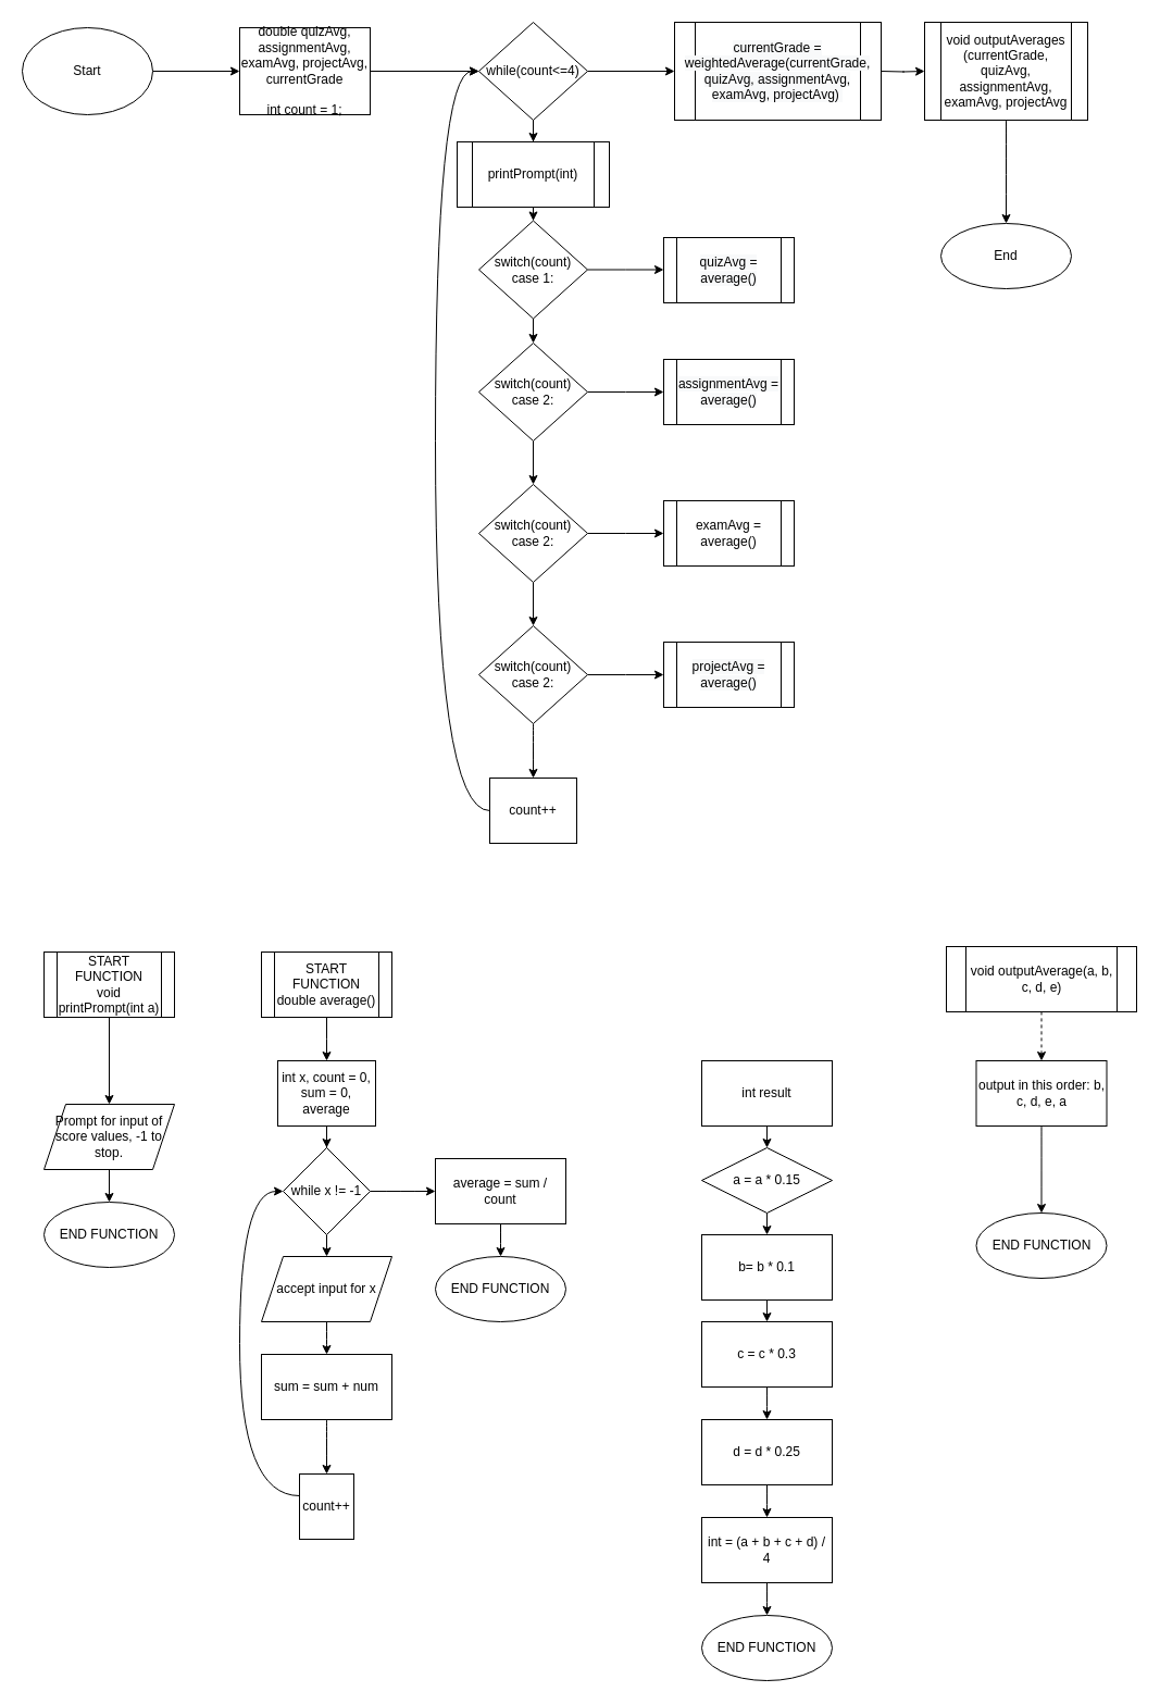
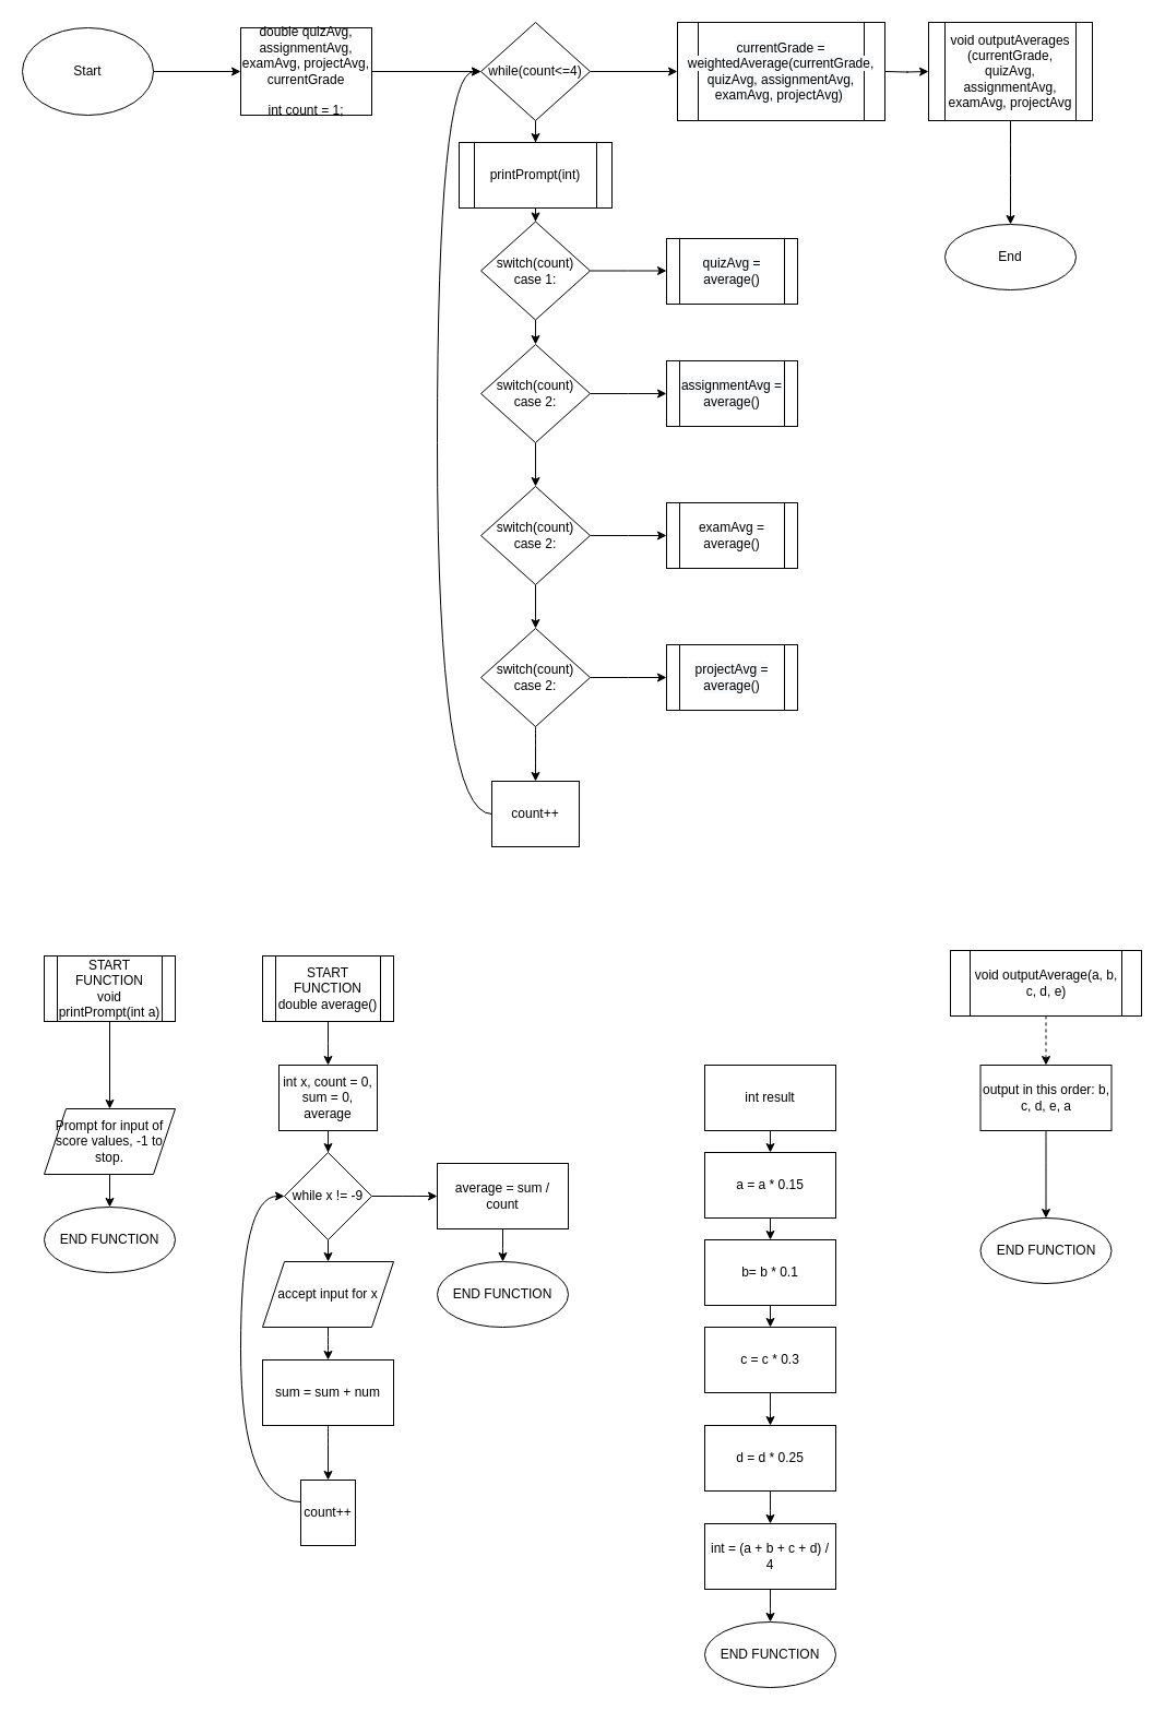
  <mxCell id="0" />
  <mxCell id="1" parent="0" />
  <mxCell id="2" value="" style="edgeStyle=orthogonalEdgeStyle;rounded=0;orthogonalLoop=1;jettySize=auto;html=1;" parent="1" source="3" target="11" edge="1"><mxGeometry relative="1" as="geometry" /></mxCell>
  <mxCell id="3" value="Start" style="ellipse;whiteSpace=wrap;html=1;" parent="1" vertex="1"><mxGeometry width="120" height="80" as="geometry" x="20" y="25" /></mxCell>
  <mxCell id="4" value="" style="edgeStyle=orthogonalEdgeStyle;curved=1;rounded=0;orthogonalLoop=1;jettySize=auto;html=1;" parent="1" source="5" target="17" edge="1"><mxGeometry relative="1" as="geometry" /></mxCell>
  <mxCell id="5" value="printPrompt(int)" style="shape=process;whiteSpace=wrap;html=1;backgroundOutline=1;" parent="1" vertex="1"><mxGeometry x="420" y="130" width="140" height="60" as="geometry" /></mxCell>
  <mxCell id="6" value="" style="edgeStyle=orthogonalEdgeStyle;rounded=0;orthogonalLoop=1;jettySize=auto;html=1;" parent="1" source="7" edge="1"><mxGeometry relative="1" as="geometry"><mxPoint x="300" y="975" as="targetPoint" /></mxGeometry></mxCell>
  <mxCell id="7" value="START FUNCTION&lt;br&gt;double average()" style="shape=process;whiteSpace=wrap;html=1;backgroundOutline=1;" parent="1" vertex="1"><mxGeometry x="240" y="875" width="120" height="60" as="geometry" /></mxCell>
  <mxCell id="8" value="" style="edgeStyle=orthogonalEdgeStyle;curved=1;rounded=0;orthogonalLoop=1;jettySize=auto;html=1;dashed=1;" parent="1" source="9" target="71" edge="1"><mxGeometry relative="1" as="geometry" /></mxCell>
  <mxCell id="9" value="void outputAverage(a, b, c, d, e)" style="shape=process;whiteSpace=wrap;html=1;backgroundOutline=1;" parent="1" vertex="1"><mxGeometry x="870" y="870" width="175" height="60" as="geometry" /></mxCell>
  <mxCell id="10" value="" style="edgeStyle=orthogonalEdgeStyle;rounded=0;orthogonalLoop=1;jettySize=auto;html=1;" parent="1" source="11" target="14" edge="1"><mxGeometry relative="1" as="geometry" /></mxCell>
  <mxCell id="11" value="double quizAvg, assignmentAvg, examAvg, projectAvg, currentGrade&lt;br&gt;&lt;br&gt;int count = 1;" style="whiteSpace=wrap;html=1;" parent="1" vertex="1"><mxGeometry x="220" width="120" height="80" as="geometry" y="25" /></mxCell>
  <mxCell id="12" value="" style="edgeStyle=orthogonalEdgeStyle;rounded=0;orthogonalLoop=1;jettySize=auto;html=1;entryX=0.5;entryY=0;entryDx=0;entryDy=0;" parent="1" source="14" target="5" edge="1"><mxGeometry relative="1" as="geometry"><mxPoint x="490" y="125" as="targetPoint" /><Array as="points" /></mxGeometry></mxCell>
  <mxCell id="13" value="" style="rounded=0;orthogonalLoop=1;jettySize=auto;html=1;" parent="1" source="14" edge="1"><mxGeometry relative="1" as="geometry"><mxPoint x="620" y="65" as="targetPoint" /></mxGeometry></mxCell>
  <mxCell id="14" value="while(count&amp;lt;=4)" style="rhombus;whiteSpace=wrap;html=1;" parent="1" vertex="1"><mxGeometry x="440" y="20" width="100" height="90" as="geometry" /></mxCell>
  <mxCell id="15" value="" style="edgeStyle=orthogonalEdgeStyle;rounded=0;orthogonalLoop=1;jettySize=auto;html=1;" parent="1" source="17" edge="1"><mxGeometry relative="1" as="geometry"><mxPoint x="610" y="247.5" as="targetPoint" /></mxGeometry></mxCell>
  <mxCell id="16" value="" style="edgeStyle=orthogonalEdgeStyle;rounded=0;orthogonalLoop=1;jettySize=auto;html=1;" parent="1" source="17" target="20" edge="1"><mxGeometry relative="1" as="geometry" /></mxCell>
  <mxCell id="17" value="switch(count)&lt;br&gt;case 1:" style="rhombus;whiteSpace=wrap;html=1;" parent="1" vertex="1"><mxGeometry x="440" y="202.5" width="100" height="90" as="geometry" /></mxCell>
  <mxCell id="18" value="" style="edgeStyle=orthogonalEdgeStyle;rounded=0;orthogonalLoop=1;jettySize=auto;html=1;" parent="1" source="20" edge="1"><mxGeometry relative="1" as="geometry"><mxPoint x="610" y="360" as="targetPoint" /></mxGeometry></mxCell>
  <mxCell id="19" value="" style="edgeStyle=orthogonalEdgeStyle;rounded=0;orthogonalLoop=1;jettySize=auto;html=1;" parent="1" source="20" target="23" edge="1"><mxGeometry relative="1" as="geometry" /></mxCell>
  <mxCell id="20" value="switch(count)&lt;br&gt;case 2:" style="rhombus;whiteSpace=wrap;html=1;" parent="1" vertex="1"><mxGeometry x="440" y="315" width="100" height="90" as="geometry" /></mxCell>
  <mxCell id="21" value="" style="edgeStyle=orthogonalEdgeStyle;rounded=0;orthogonalLoop=1;jettySize=auto;html=1;" parent="1" source="23" edge="1"><mxGeometry relative="1" as="geometry"><mxPoint x="610" y="490" as="targetPoint" /></mxGeometry></mxCell>
  <mxCell id="22" value="" style="edgeStyle=orthogonalEdgeStyle;rounded=0;orthogonalLoop=1;jettySize=auto;html=1;" parent="1" source="23" target="26" edge="1"><mxGeometry relative="1" as="geometry" /></mxCell>
  <mxCell id="23" value="switch(count)&lt;br&gt;case 2:" style="rhombus;whiteSpace=wrap;html=1;" parent="1" vertex="1"><mxGeometry x="440" y="445" width="100" height="90" as="geometry" /></mxCell>
  <mxCell id="24" value="" style="edgeStyle=orthogonalEdgeStyle;rounded=0;orthogonalLoop=1;jettySize=auto;html=1;" parent="1" source="26" edge="1"><mxGeometry relative="1" as="geometry"><mxPoint x="610" y="620" as="targetPoint" /></mxGeometry></mxCell>
  <mxCell id="25" value="" style="edgeStyle=orthogonalEdgeStyle;rounded=0;orthogonalLoop=1;jettySize=auto;html=1;curved=1;" parent="1" source="26" target="28" edge="1"><mxGeometry relative="1" as="geometry" /></mxCell>
  <mxCell id="26" value="switch(count)&lt;br&gt;case 2:" style="rhombus;whiteSpace=wrap;html=1;" parent="1" vertex="1"><mxGeometry x="440" y="575" width="100" height="90" as="geometry" /></mxCell>
  <mxCell id="27" value="" style="edgeStyle=orthogonalEdgeStyle;curved=1;rounded=0;orthogonalLoop=1;jettySize=auto;html=1;entryX=0;entryY=0.5;entryDx=0;entryDy=0;" parent="1" source="28" target="14" edge="1"><mxGeometry relative="1" as="geometry"><mxPoint x="270" y="275" as="targetPoint" /><Array as="points"><mxPoint x="400" y="745" /><mxPoint x="400" y="65" /></Array></mxGeometry></mxCell>
  <mxCell id="28" value="count++" style="whiteSpace=wrap;html=1;" parent="1" vertex="1"><mxGeometry x="450" y="715" width="80" height="60" as="geometry" /></mxCell>
  <mxCell id="29" value="" style="edgeStyle=orthogonalEdgeStyle;rounded=0;orthogonalLoop=1;jettySize=auto;html=1;" parent="1" edge="1"><mxGeometry relative="1" as="geometry"><mxPoint x="810" y="65" as="sourcePoint" /><mxPoint x="850" y="65" as="targetPoint" /></mxGeometry></mxCell>
  <mxCell id="30" value="" style="edgeStyle=orthogonalEdgeStyle;rounded=0;orthogonalLoop=1;jettySize=auto;html=1;" parent="1" source="31" target="38" edge="1"><mxGeometry relative="1" as="geometry" /></mxCell>
  <mxCell id="31" value="START FUNCTION&lt;br&gt;void printPrompt(int a)" style="shape=process;whiteSpace=wrap;html=1;backgroundOutline=1;" parent="1" vertex="1"><mxGeometry x="40" y="875" width="120" height="60" as="geometry" /></mxCell>
  <mxCell id="32" value="&#10;&#10;&lt;span style=&quot;color: rgb(0, 0, 0); font-family: helvetica; font-size: 12px; font-style: normal; font-weight: 400; letter-spacing: normal; text-align: center; text-indent: 0px; text-transform: none; word-spacing: 0px; background-color: rgb(248, 249, 250); display: inline; float: none;&quot;&gt;currentGrade = weightedAverage(currentGrade, quizAvg, assignmentAvg, examAvg, projectAvg)&amp;nbsp;&lt;/span&gt;&#10;&#10;" style="shape=process;whiteSpace=wrap;html=1;backgroundOutline=1;" parent="1" vertex="1"><mxGeometry x="620" y="20" width="190" height="90" as="geometry" /></mxCell>
  <mxCell id="33" value="&#10;&#10;&lt;span style=&quot;color: rgb(0, 0, 0); font-family: helvetica; font-size: 12px; font-style: normal; font-weight: 400; letter-spacing: normal; text-align: center; text-indent: 0px; text-transform: none; word-spacing: 0px; background-color: rgb(248, 249, 250); display: inline; float: none;&quot;&gt;quizAvg = average()&lt;/span&gt;&#10;&#10;" style="shape=process;whiteSpace=wrap;html=1;backgroundOutline=1;" parent="1" vertex="1"><mxGeometry x="610" y="218" width="120" height="60" as="geometry" /></mxCell>
  <mxCell id="34" value="&#10;&#10;&lt;span style=&quot;color: rgb(0, 0, 0); font-family: helvetica; font-size: 12px; font-style: normal; font-weight: 400; letter-spacing: normal; text-align: center; text-indent: 0px; text-transform: none; word-spacing: 0px; background-color: rgb(248, 249, 250); display: inline; float: none;&quot;&gt;assignmentAvg = average()&lt;/span&gt;&#10;&#10;" style="shape=process;whiteSpace=wrap;html=1;backgroundOutline=1;" parent="1" vertex="1"><mxGeometry x="610" y="330" width="120" height="60" as="geometry" /></mxCell>
  <mxCell id="35" value="&lt;span&gt;examAvg = average()&lt;/span&gt;" style="shape=process;whiteSpace=wrap;html=1;backgroundOutline=1;" parent="1" vertex="1"><mxGeometry x="610" y="460" width="120" height="60" as="geometry" /></mxCell>
  <mxCell id="36" value="&#10;&#10;&lt;span style=&quot;color: rgb(0, 0, 0); font-family: helvetica; font-size: 12px; font-style: normal; font-weight: 400; letter-spacing: normal; text-align: center; text-indent: 0px; text-transform: none; word-spacing: 0px; background-color: rgb(248, 249, 250); display: inline; float: none;&quot;&gt;projectAvg = average()&lt;/span&gt;&#10;&#10;" style="shape=process;whiteSpace=wrap;html=1;backgroundOutline=1;" parent="1" vertex="1"><mxGeometry x="610" y="590" width="120" height="60" as="geometry" /></mxCell>
  <mxCell id="37" value="" style="edgeStyle=orthogonalEdgeStyle;rounded=0;orthogonalLoop=1;jettySize=auto;html=1;" parent="1" source="38" target="39" edge="1"><mxGeometry relative="1" as="geometry" /></mxCell>
  <mxCell id="38" value="Prompt for input of score values, -1 to stop." style="shape=parallelogram;perimeter=parallelogramPerimeter;whiteSpace=wrap;html=1;fixedSize=1;" parent="1" vertex="1"><mxGeometry x="40" y="1015" width="120" height="60" as="geometry" /></mxCell>
  <mxCell id="39" value="END FUNCTION" style="ellipse;whiteSpace=wrap;html=1;" parent="1" vertex="1"><mxGeometry x="40" y="1105" width="120" height="60" as="geometry" /></mxCell>
  <mxCell id="40" value="" style="edgeStyle=orthogonalEdgeStyle;rounded=0;orthogonalLoop=1;jettySize=auto;html=1;" parent="1" source="41" target="44" edge="1"><mxGeometry relative="1" as="geometry" /></mxCell>
  <mxCell id="41" value="int x, count = 0, sum = 0, average" style="rounded=0;whiteSpace=wrap;html=1;" parent="1" vertex="1"><mxGeometry x="255" y="975" width="90" height="60" as="geometry" /></mxCell>
  <mxCell id="42" value="" style="edgeStyle=orthogonalEdgeStyle;rounded=0;orthogonalLoop=1;jettySize=auto;html=1;" parent="1" source="44" edge="1"><mxGeometry relative="1" as="geometry"><mxPoint x="300" y="1155" as="targetPoint" /></mxGeometry></mxCell>
  <mxCell id="43" value="" style="edgeStyle=orthogonalEdgeStyle;curved=1;rounded=0;orthogonalLoop=1;jettySize=auto;html=1;" parent="1" source="44" edge="1"><mxGeometry relative="1" as="geometry"><mxPoint x="400" y="1095" as="targetPoint" /></mxGeometry></mxCell>
- <mxCell id="44" value="while x != -1" style="rhombus;whiteSpace=wrap;html=1;rounded=0;" parent="1" vertex="1"><mxGeometry x="260" y="1055" width="80" height="80" as="geometry" /></mxCell>
+ <mxCell id="44" value="while x != -9" style="rhombus;whiteSpace=wrap;html=1;rounded=0;" parent="1" vertex="1"><mxGeometry x="260" y="1055" width="80" height="80" as="geometry" /></mxCell>
  <mxCell id="45" value="" style="edgeStyle=orthogonalEdgeStyle;curved=1;rounded=0;orthogonalLoop=1;jettySize=auto;html=1;" parent="1" source="46" edge="1"><mxGeometry relative="1" as="geometry"><mxPoint x="300" y="1245" as="targetPoint" /></mxGeometry></mxCell>
  <mxCell id="46" value="accept input for x" style="shape=parallelogram;perimeter=parallelogramPerimeter;whiteSpace=wrap;html=1;fixedSize=1;" parent="1" vertex="1"><mxGeometry x="240" y="1155" width="120" height="60" as="geometry" /></mxCell>
  <mxCell id="47" value="" style="edgeStyle=orthogonalEdgeStyle;curved=1;rounded=0;orthogonalLoop=1;jettySize=auto;html=1;entryX=0;entryY=0.5;entryDx=0;entryDy=0;" parent="1" source="48" target="44" edge="1"><mxGeometry relative="1" as="geometry"><mxPoint x="230" y="1285" as="targetPoint" /><Array as="points"><mxPoint x="220" y="1375" /><mxPoint x="220" y="1095" /></Array></mxGeometry></mxCell>
  <mxCell id="48" value="count++" style="whiteSpace=wrap;html=1;" parent="1" vertex="1"><mxGeometry x="275" y="1355" width="50" height="60" as="geometry" /></mxCell>
  <mxCell id="49" value="" style="edgeStyle=orthogonalEdgeStyle;curved=1;rounded=0;orthogonalLoop=1;jettySize=auto;html=1;" parent="1" source="50" target="48" edge="1"><mxGeometry relative="1" as="geometry" /></mxCell>
  <mxCell id="50" value="sum = sum + num" style="rounded=0;whiteSpace=wrap;html=1;" parent="1" vertex="1"><mxGeometry x="240" y="1245" width="120" height="60" as="geometry" /></mxCell>
  <mxCell id="51" value="" style="edgeStyle=orthogonalEdgeStyle;curved=1;rounded=0;orthogonalLoop=1;jettySize=auto;html=1;" parent="1" source="52" target="53" edge="1"><mxGeometry relative="1" as="geometry" /></mxCell>
  <mxCell id="52" value="average = sum / count" style="rounded=0;whiteSpace=wrap;html=1;" parent="1" vertex="1"><mxGeometry x="400" y="1065" width="120" height="60" as="geometry" /></mxCell>
  <mxCell id="53" value="END FUNCTION" style="ellipse;whiteSpace=wrap;html=1;" parent="1" vertex="1"><mxGeometry x="400" y="1155" width="120" height="60" as="geometry" /></mxCell>
  <mxCell id="54" value="" style="edgeStyle=orthogonalEdgeStyle;curved=1;rounded=0;orthogonalLoop=1;jettySize=auto;html=1;" parent="1" source="55" target="57" edge="1"><mxGeometry relative="1" as="geometry" /></mxCell>
  <mxCell id="55" value="int result" style="whiteSpace=wrap;html=1;" parent="1" vertex="1"><mxGeometry x="645" y="975" width="120" height="60" as="geometry" /></mxCell>
  <mxCell id="56" value="" style="edgeStyle=orthogonalEdgeStyle;curved=1;rounded=0;orthogonalLoop=1;jettySize=auto;html=1;" parent="1" source="57" target="59" edge="1"><mxGeometry relative="1" as="geometry" /></mxCell>
- <mxCell id="57" value="a = a * 0.15" style="rhombus;whiteSpace=wrap;html=1;" parent="1" vertex="1"><mxGeometry x="645" y="1055" width="120" height="60" as="geometry" /></mxCell>
+ <mxCell id="57" value="a = a * 0.15" style="whiteSpace=wrap;html=1;" parent="1" vertex="1"><mxGeometry x="645" y="1055" width="120" height="60" as="geometry" /></mxCell>
  <mxCell id="58" value="" style="edgeStyle=orthogonalEdgeStyle;curved=1;rounded=0;orthogonalLoop=1;jettySize=auto;html=1;" parent="1" source="59" target="61" edge="1"><mxGeometry relative="1" as="geometry" /></mxCell>
  <mxCell id="59" value="b= b * 0.1" style="whiteSpace=wrap;html=1;" parent="1" vertex="1"><mxGeometry x="645" y="1135" width="120" height="60" as="geometry" /></mxCell>
  <mxCell id="60" value="" style="edgeStyle=orthogonalEdgeStyle;curved=1;rounded=0;orthogonalLoop=1;jettySize=auto;html=1;" parent="1" source="61" target="63" edge="1"><mxGeometry relative="1" as="geometry" /></mxCell>
  <mxCell id="61" value="c = c * 0.3" style="whiteSpace=wrap;html=1;" parent="1" vertex="1"><mxGeometry x="645" y="1215" width="120" height="60" as="geometry" /></mxCell>
  <mxCell id="62" value="" style="edgeStyle=orthogonalEdgeStyle;curved=1;rounded=0;orthogonalLoop=1;jettySize=auto;html=1;" parent="1" source="63" target="65" edge="1"><mxGeometry relative="1" as="geometry" /></mxCell>
  <mxCell id="63" value="d = d * 0.25" style="whiteSpace=wrap;html=1;" parent="1" vertex="1"><mxGeometry x="645" y="1305" width="120" height="60" as="geometry" /></mxCell>
  <mxCell id="64" value="" style="edgeStyle=orthogonalEdgeStyle;curved=1;rounded=0;orthogonalLoop=1;jettySize=auto;html=1;" parent="1" source="65" target="66" edge="1"><mxGeometry relative="1" as="geometry" /></mxCell>
  <mxCell id="65" value="int = (a + b + c + d) / 4" style="whiteSpace=wrap;html=1;" parent="1" vertex="1"><mxGeometry x="645" y="1395" width="120" height="60" as="geometry" /></mxCell>
  <mxCell id="66" value="END FUNCTION" style="ellipse;whiteSpace=wrap;html=1;" parent="1" vertex="1"><mxGeometry x="645" y="1485" width="120" height="60" as="geometry" /></mxCell>
  <mxCell id="67" value="" style="edgeStyle=orthogonalEdgeStyle;curved=1;rounded=0;orthogonalLoop=1;jettySize=auto;html=1;" parent="1" source="68" target="69" edge="1"><mxGeometry relative="1" as="geometry" /></mxCell>
  <mxCell id="68" value="void outputAverages (currentGrade, quizAvg, assignmentAvg, examAvg, projectAvg" style="shape=process;whiteSpace=wrap;html=1;backgroundOutline=1;" parent="1" vertex="1"><mxGeometry x="850" y="20" width="150" height="90" as="geometry" /></mxCell>
  <mxCell id="69" value="End" style="ellipse;whiteSpace=wrap;html=1;" parent="1" vertex="1"><mxGeometry x="865" y="205" width="120" height="60" as="geometry" /></mxCell>
  <mxCell id="70" value="" style="edgeStyle=orthogonalEdgeStyle;curved=1;rounded=0;orthogonalLoop=1;jettySize=auto;html=1;" parent="1" source="71" target="72" edge="1"><mxGeometry relative="1" as="geometry" /></mxCell>
  <mxCell id="71" value="output in this order: b, c, d, e, a" style="whiteSpace=wrap;html=1;" parent="1" vertex="1"><mxGeometry x="897.5" y="975" width="120" height="60" as="geometry" /></mxCell>
  <mxCell id="72" value="END FUNCTION" style="ellipse;whiteSpace=wrap;html=1;" parent="1" vertex="1"><mxGeometry x="897.5" y="1115" width="120" height="60" as="geometry" /></mxCell>
